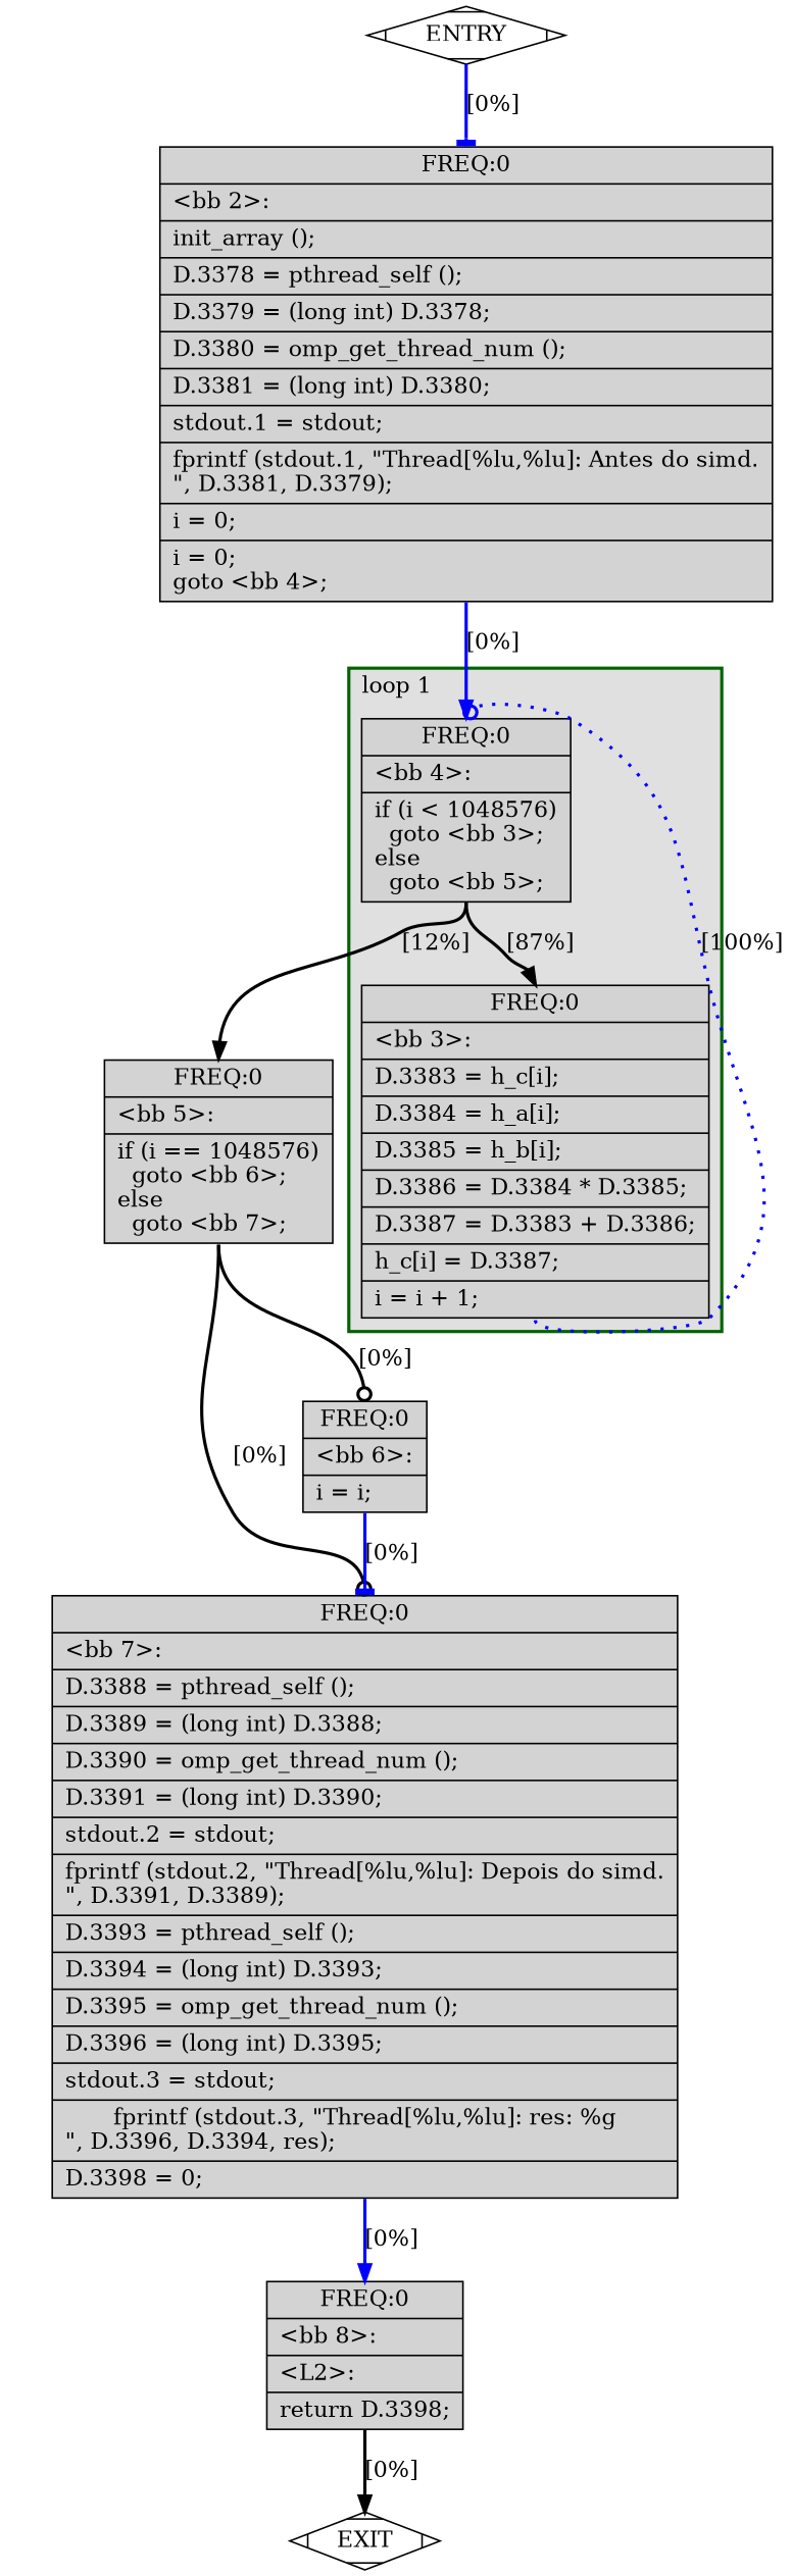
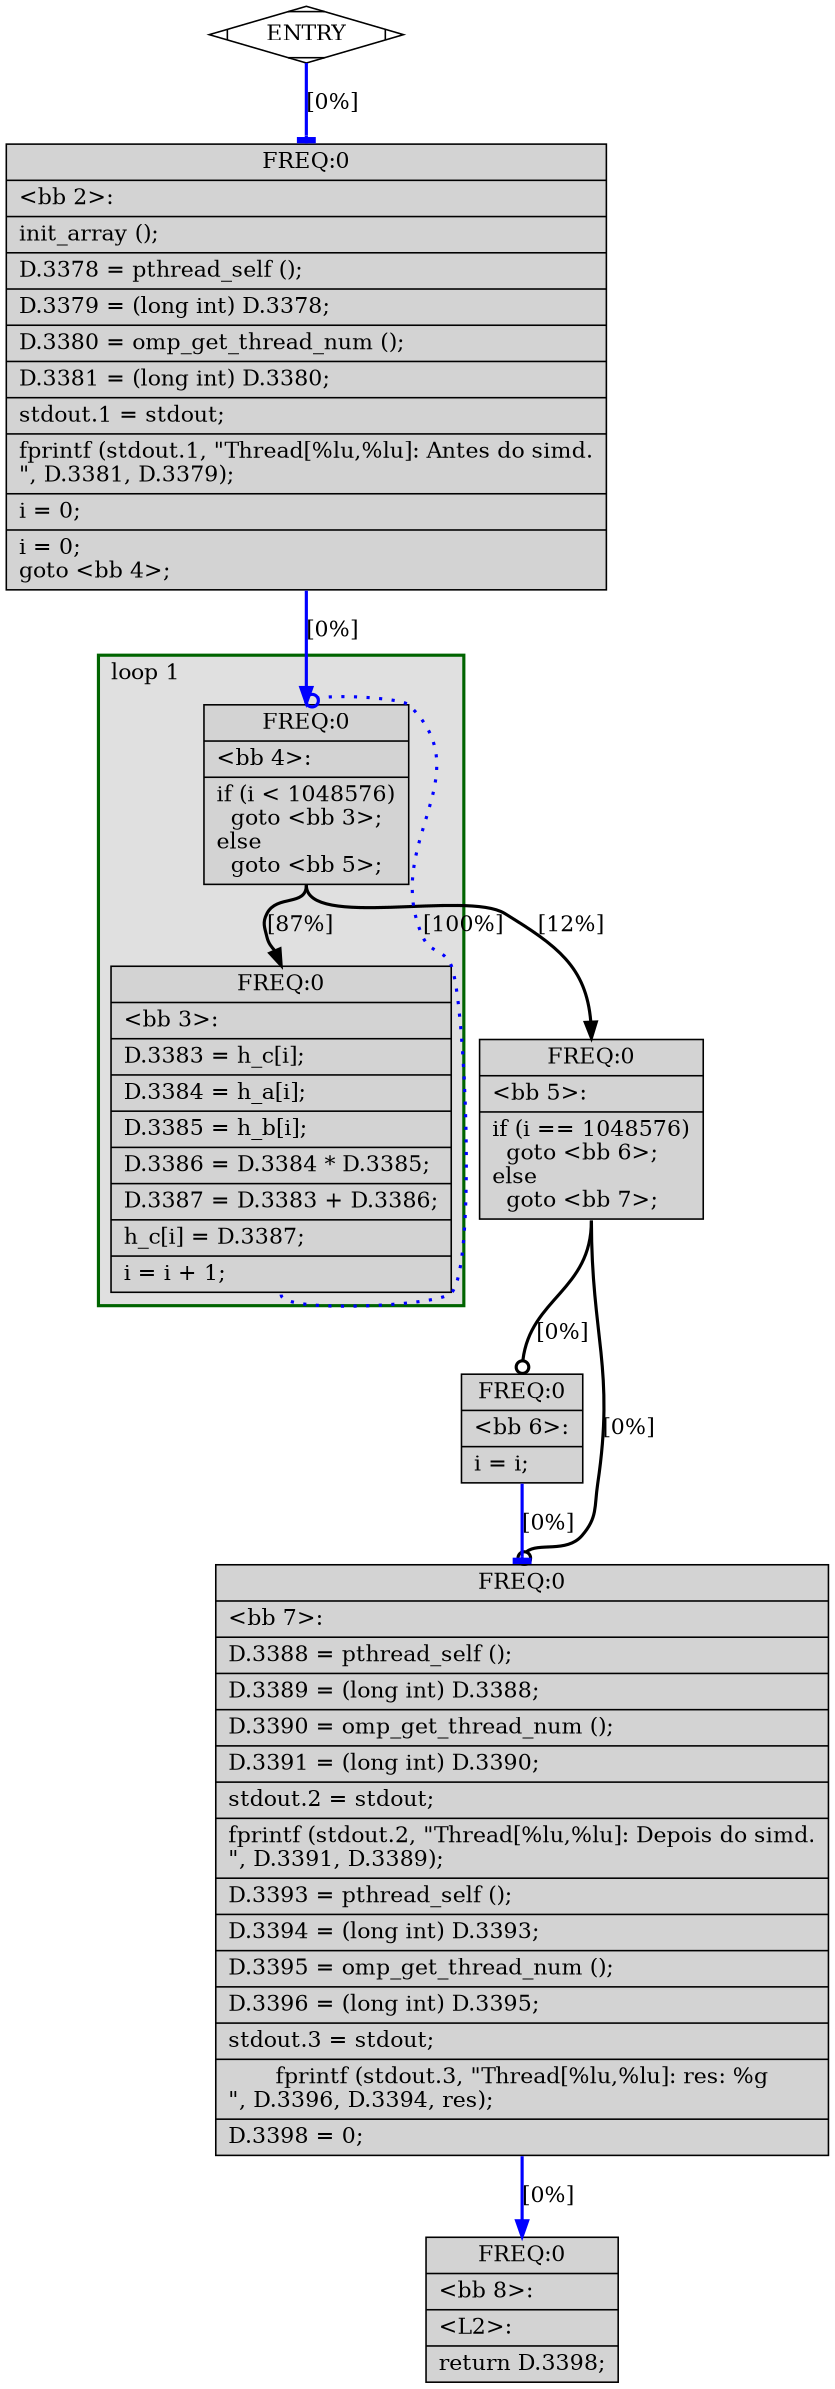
  digraph {
    node [fillcolor=lightgrey shape=record style=filled]
    edge [color=black constraint=true headport=n style="solid,bold" tailport=s weight=10 arrowhead=normal]
    n1 [label="{ FREQ:0 |\<bb\ 4\>:\l|if\ (i\ \<\ 1048576)\l\ \ goto\ \<bb\ 3\>;\lelse\l\ \ goto\ \<bb\ 5\>;\l}"]
    n2 [label="{ FREQ:0 |\<bb\ 3\>:\l|D.3383\ =\ h_c[i];\l|D.3384\ =\ h_a[i];\l|D.3385\ =\ h_b[i];\l|D.3386\ =\ D.3384\ *\ D.3385;\l|D.3387\ =\ D.3383\ +\ D.3386;\l|h_c[i]\ =\ D.3387;\l|i\ =\ i\ +\ 1;\l}"]
    n3 [label="{ FREQ:0 |\<bb\ 5\>:\l|if\ (i\ ==\ 1048576)\l\ \ goto\ \<bb\ 6\>;\lelse\l\ \ goto\ \<bb\ 7\>;\l}"]
    n4 [fillcolor=white label=ENTRY shape=Mdiamond]
-   n5 [fillcolor=white label=EXIT shape=Mdiamond]
    n6 [label="{ FREQ:0 |\<bb\ 2\>:\l|init_array\ ();\l|D.3378\ =\ pthread_self\ ();\l|D.3379\ =\ (long\ int)\ D.3378;\l|D.3380\ =\ omp_get_thread_num\ ();\l|D.3381\ =\ (long\ int)\ D.3380;\l|stdout.1\ =\ stdout;\l|fprintf\ (stdout.1,\ \"Thread[%lu,%lu]:\ Antes\ do\ simd.\n\",\ D.3381,\ D.3379);\l|i\ =\ 0;\l|i\ =\ 0;\lgoto\ \<bb\ 4\>;\l}"]
    n7 [label="{ FREQ:0 |\<bb\ 6\>:\l|i\ =\ i;\l}"]
    n8 [label="{ FREQ:0 |\<bb\ 7\>:\l|D.3388\ =\ pthread_self\ ();\l|D.3389\ =\ (long\ int)\ D.3388;\l|D.3390\ =\ omp_get_thread_num\ ();\l|D.3391\ =\ (long\ int)\ D.3390;\l|stdout.2\ =\ stdout;\l|fprintf\ (stdout.2,\ \"Thread[%lu,%lu]:\ Depois\ do\ simd.\n\",\ D.3391,\ D.3389);\l|D.3393\ =\ pthread_self\ ();\l|D.3394\ =\ (long\ int)\ D.3393;\l|D.3395\ =\ omp_get_thread_num\ ();\l|D.3396\ =\ (long\ int)\ D.3395;\l|stdout.3\ =\ stdout;\l|fprintf\ (stdout.3,\ \"Thread[%lu,%lu]:\ res:\ %g\n\",\ D.3396,\ D.3394,\ res);\l|D.3398\ =\ 0;\l}"]
    n9 [label="{ FREQ:0 |\<bb\ 8\>:\l|\<L2\>:\l|return\ D.3398;\l}"]
    subgraph sub_1 {
      color=black
      label=main
      n3
      n4
-     n5
      n6
      n7
      n8
      n9
      subgraph cluster_2 {
        color=darkgreen
        fillcolor=grey88
        label="loop 1"
        labeljust=l
        penwidth=2
        style=filled
        n1
        n2
      }
    }
    n1 -> n2 [label="[87%]"]
    n1 -> n3 [label="[12%]"]
    n2 -> n1 [color=blue constraint=false label="[100%]" style="dotted,bold" arrowhead=odot]
    n3 -> n7 [label="[0%]" arrowhead=odot]
    n3 -> n8 [label="[0%]" arrowhead=odot]
-   n4 -> n5 [style=invis color="" weight="" arrowhead=""]
    n4 -> n6 [color=blue label="[0%]" weight=100 arrowhead=tee]
    n6 -> n1 [color=blue label="[0%]" weight=100]
    n7 -> n8 [color=blue label="[0%]" weight=100 arrowhead=tee]
    n8 -> n9 [color=blue label="[0%]" weight=100]
-   n9 -> n5 [label="[0%]"]
  }
